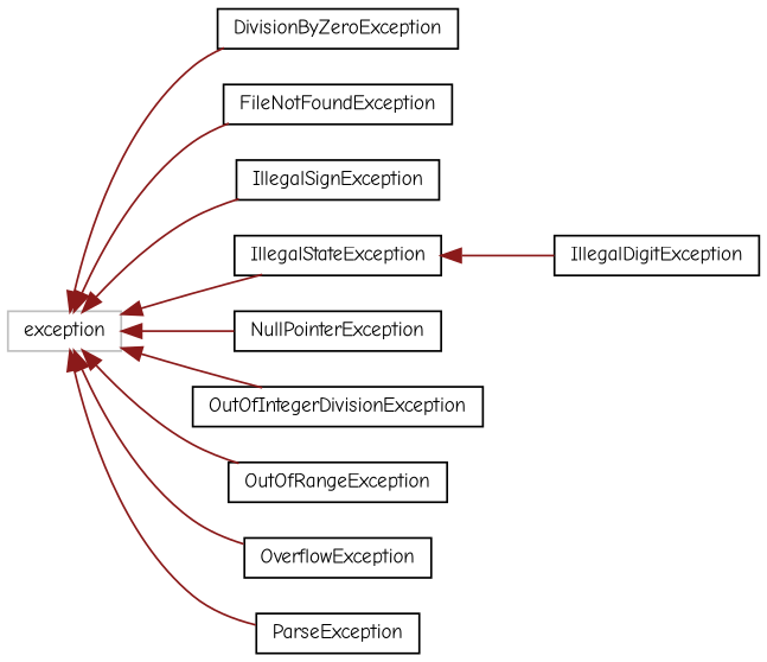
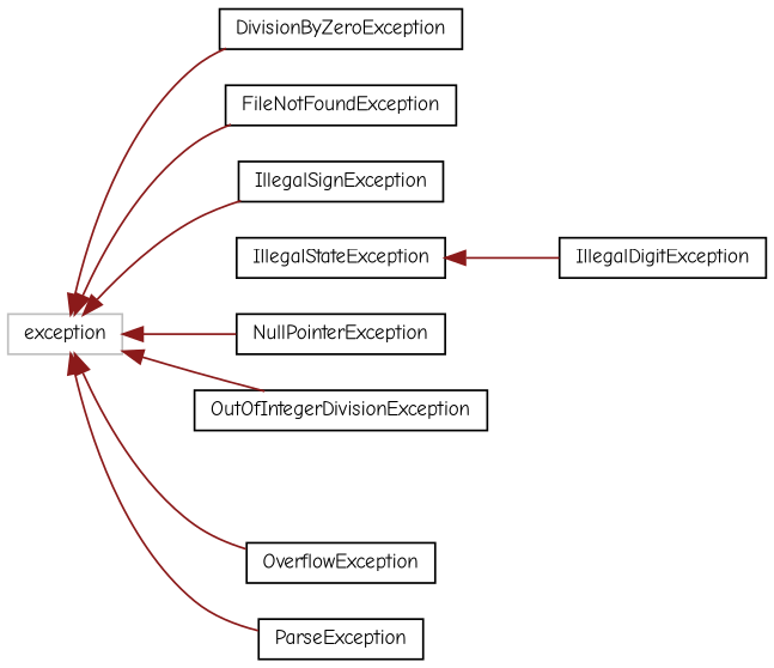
  digraph {
    fontname="Comic Neue"
    rankdir=LR
    node [color=black fillcolor=white fontname="Comic Neue" fontsize=10 shape=record style=filled]
    edge [color=firebrick4 dir=back fontname="Comic Neue" fontsize=10 labelfontname=Helvetica labelfontsize=10 style=solid]
    n1 [color=grey75 height=0.2 label=exception width=0.4]
    n2 [height=0.2 label=DivisionByZeroException width=0.4]
    n3 [height=0.2 label=FileNotFoundException width=0.4]
    n4 [height=0.2 label=IllegalSignException width=0.4]
    n5 [height=0.2 label=IllegalStateException width=0.4]
    n6 [height=0.2 label=NullPointerException width=0.4]
    n7 [height=0.2 label=OutOfIntegerDivisionException width=0.4]
-   n8 [height=0.2 label=OutOfRangeException width=0.4]
    n9 [height=0.2 label=OverflowException width=0.4]
    n10 [height=0.2 label=ParseException width=0.4]
    n11 [height=0.2 label=IllegalDigitException width=0.4]
    n1 -> n2
    n1 -> n3
    n1 -> n4
-   n1 -> n5
    n1 -> n6
    n1 -> n7
-   n1 -> n8
    n1 -> n9
    n1 -> n10
    n5 -> n11
  }
